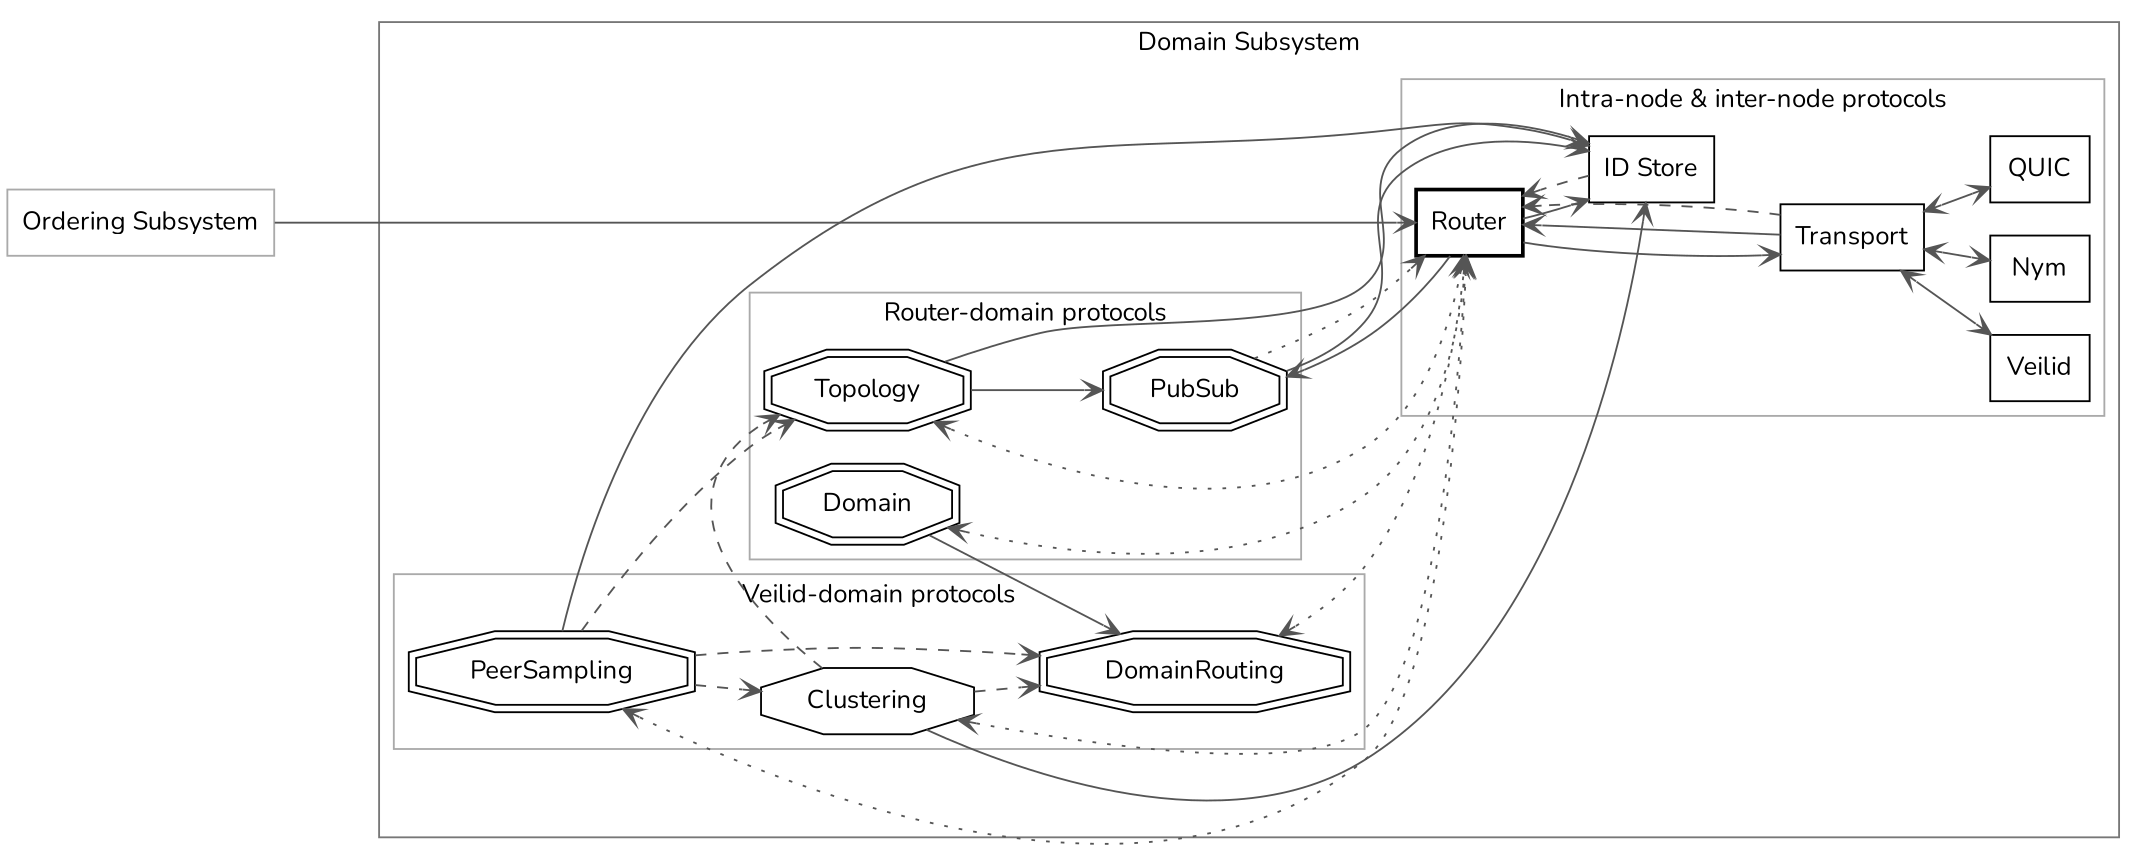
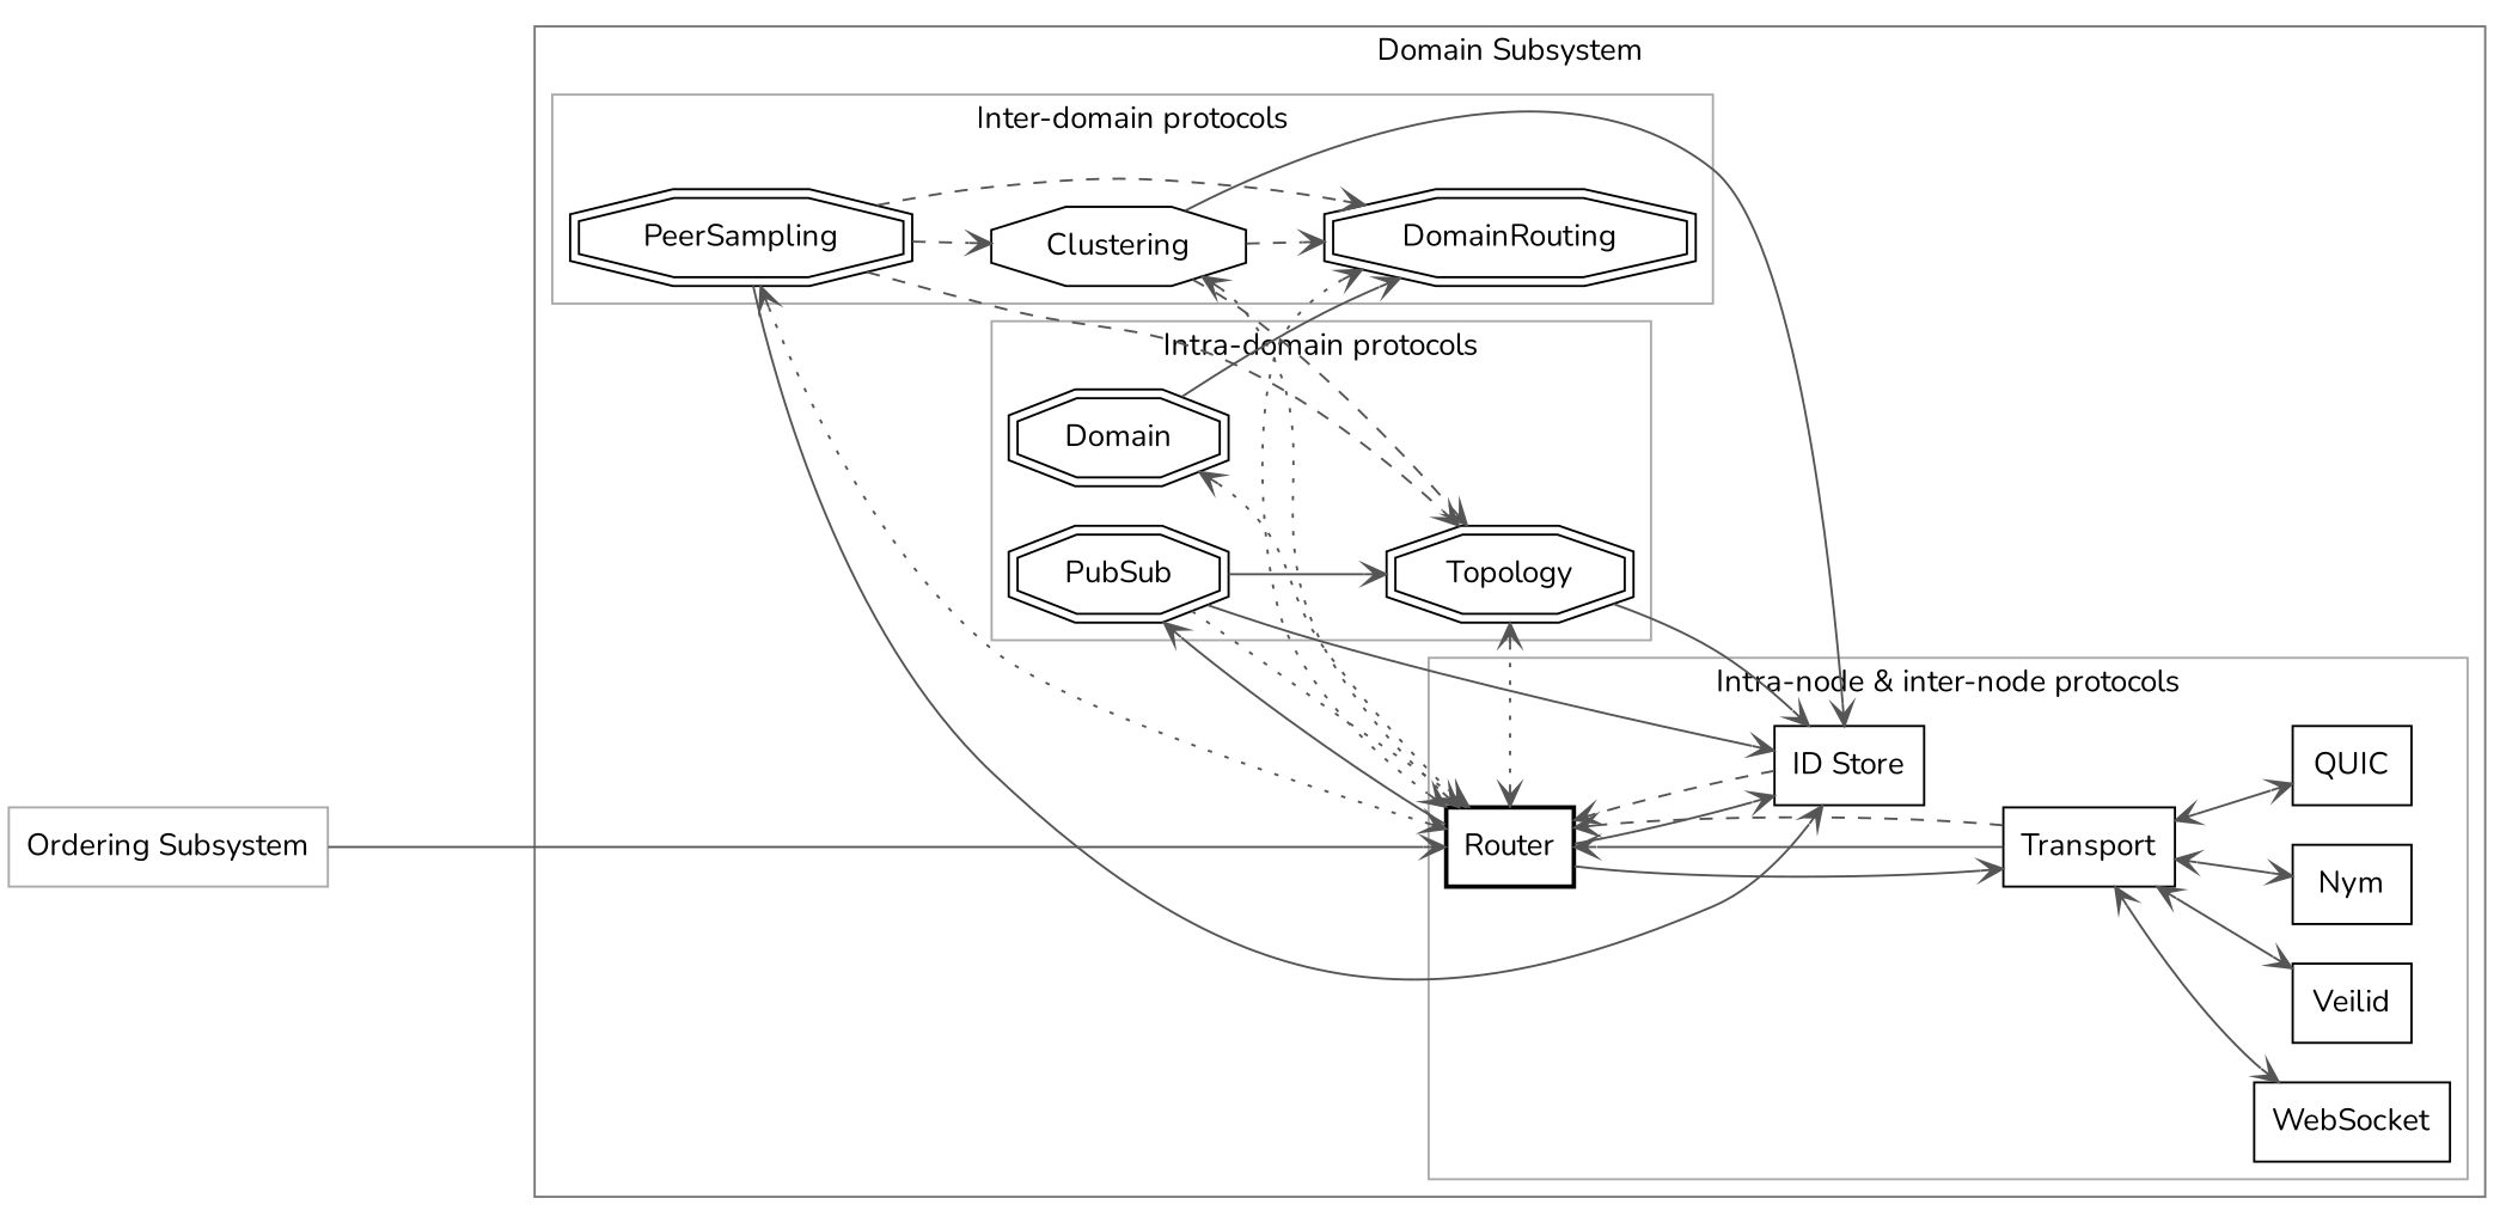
  digraph {
    fontname=Nunito
    mclimit=1.0
    pencolor="#777777"
    rankdir=LR
    node [fontname=Nunito shape=rect]
    edge [arrowhead=vee arrowtail=vee color="#555555" fontname=Nunito]
    DomainRouting [shape=doubleoctagon]
    Clustering [shape=octagon]
    PeerSampling [shape=doubleoctagon]
    Domain [shape=doubleoctagon]
    Topology [shape=doubleoctagon]
    PubSub [shape=doubleoctagon]
    Router [penwidth=2]
    Transport
    n9 [label="ID Store"]
+   WebSocket
    Veilid
    Nym
    QUIC
    n14 [color="#aaaaaa" label="Ordering Subsystem"]
    subgraph cluster_1 {
      label="Domain Subsystem"
      subgraph cluster_2 {
-       label="Veilid-domain protocols"
+       label="Inter-domain protocols"
        pencolor="#aaaaaa"
        DomainRouting
        Clustering
        PeerSampling
      }
      subgraph cluster_3 {
-       label="Router-domain protocols"
+       label="Intra-domain protocols"
        pencolor="#aaaaaa"
        Domain
        Topology
        PubSub
      }
      subgraph cluster_4 {
        label="Intra-node & inter-node protocols"
        pencolor="#aaaaaa"
        Router
        Transport
        n9
+       WebSocket
        Veilid
        Nym
        QUIC
      }
    }
    DomainRouting -> Router [dir=both style=dotted]
    Clustering -> DomainRouting [style=dashed]
    Clustering -> Topology [style=dashed]
    Clustering -> Router [dir=both style=dotted]
    Clustering -> n9
    PeerSampling -> DomainRouting [style=dashed]
    PeerSampling -> Clustering [style=dashed]
    PeerSampling -> Topology [style=dashed]
    PeerSampling -> Router [dir=both style=dotted]
    PeerSampling -> n9
    Domain -> DomainRouting
    Domain -> Router [dir=both style=dotted]
    Topology -> Router [dir=both style=dotted]
    Topology -> n9
-   Topology -> PubSub
+   PubSub -> Topology
    PubSub -> Router [style=dotted weight=10]
    PubSub -> n9
    Router -> PubSub
    Router -> Transport [minlen=2 weight=10]
    Router -> n9
    Transport -> Router
    Transport -> Router [style=dashed]
+   Transport -> WebSocket [dir=both]
    Transport -> Veilid [dir=both]
    Transport -> Nym [dir=both]
    Transport -> QUIC [dir=both]
    n9 -> Router [style=dashed]
    n14 -> Router [minlen=5 weight=200]
  }
